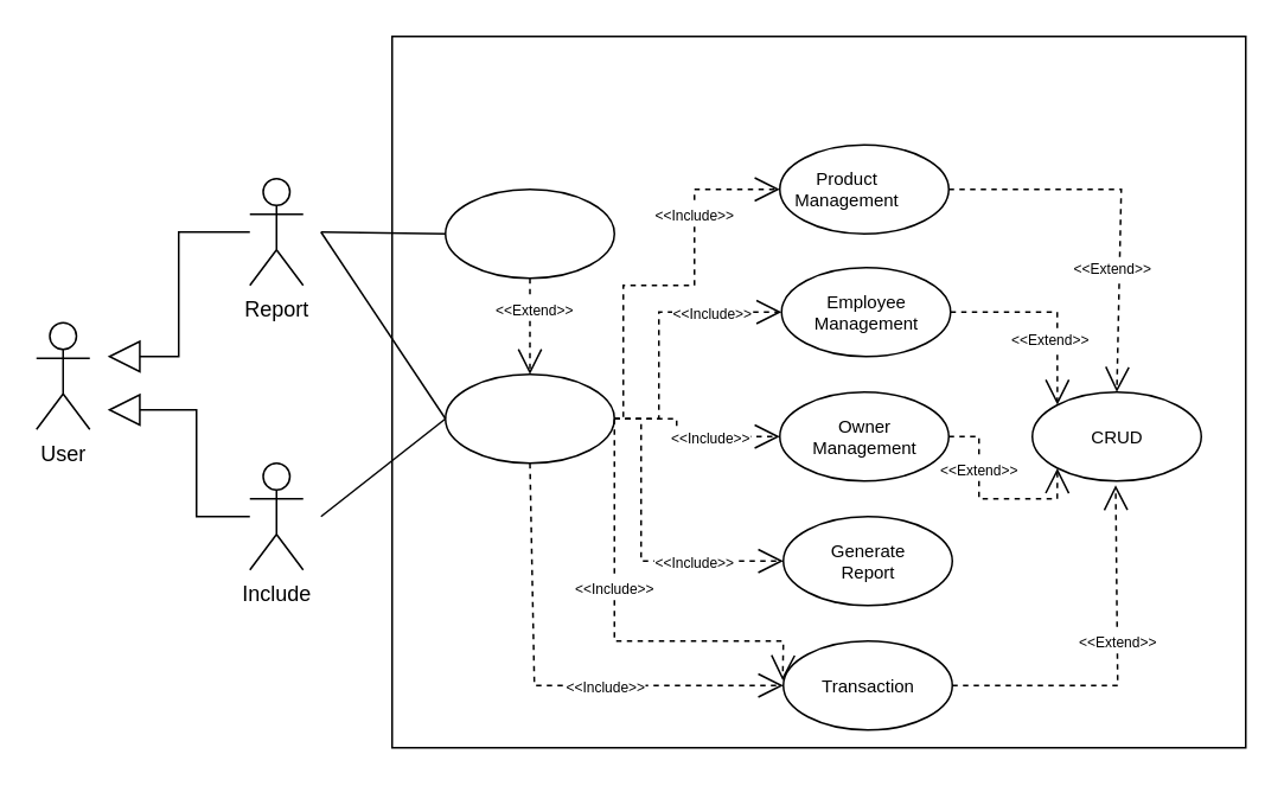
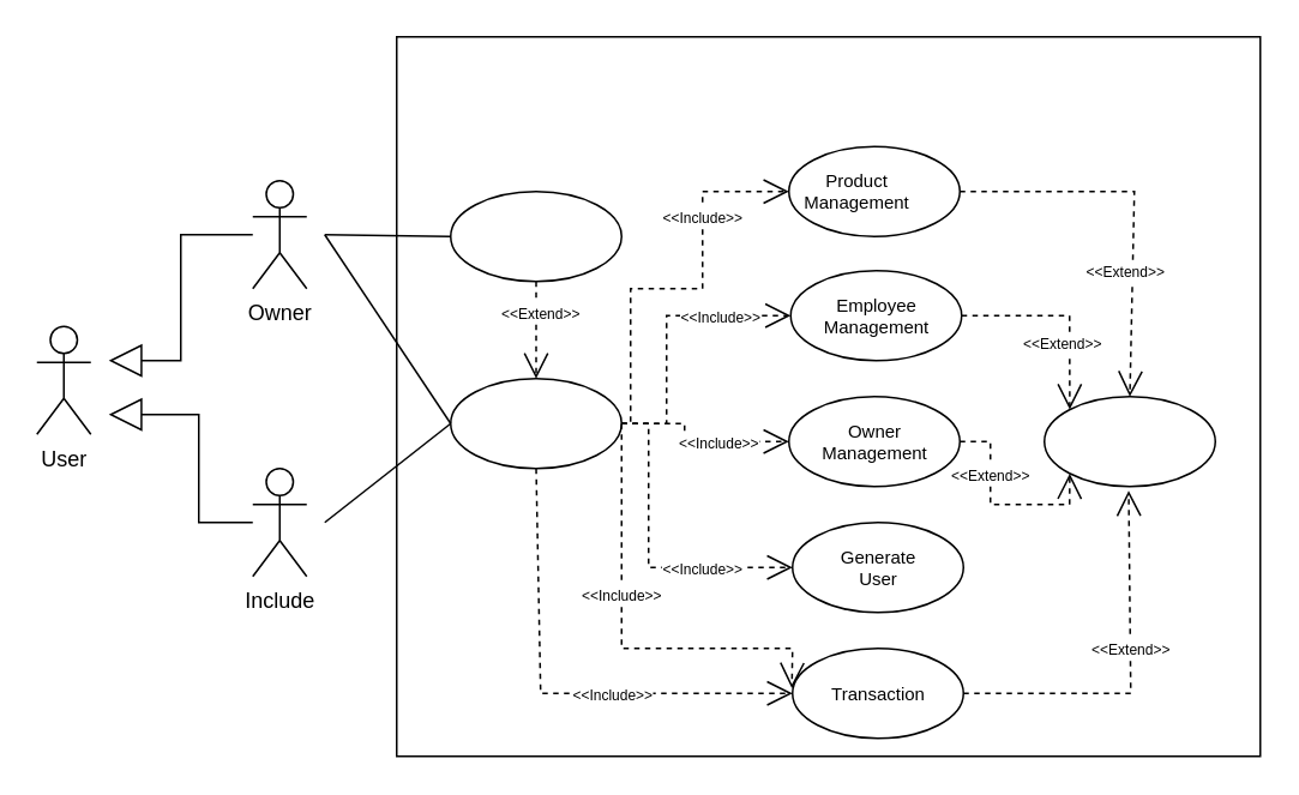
  <mxCell id="0" />
  <mxCell id="1" parent="0" />
  <mxCell id="2" value="User" style="shape=umlActor;verticalLabelPosition=bottom;verticalAlign=top;html=1;" vertex="1" parent="1"><mxGeometry x="20" y="181" width="30" height="60" as="geometry" /></mxCell>
- <mxCell id="3" value="Report" style="shape=umlActor;verticalLabelPosition=bottom;verticalAlign=top;html=1;" vertex="1" parent="1"><mxGeometry x="140" y="100" width="30" height="60" as="geometry" /></mxCell>
+ <mxCell id="3" value="Owner" style="shape=umlActor;verticalLabelPosition=bottom;verticalAlign=top;html=1;" vertex="1" parent="1"><mxGeometry x="140" y="100" width="30" height="60" as="geometry" /></mxCell>
  <mxCell id="4" value="Include" style="shape=umlActor;verticalLabelPosition=bottom;verticalAlign=top;html=1;" vertex="1" parent="1"><mxGeometry x="140" y="260" width="30" height="60" as="geometry" /></mxCell>
  <mxCell id="5" value="" style="rounded=0;whiteSpace=wrap;html=1;" vertex="1" parent="1"><mxGeometry x="220" y="20" width="480" height="400" as="geometry" /></mxCell>
  <mxCell id="6" value="" style="endArrow=block;endSize=16;endFill=0;html=1;rounded=0;" edge="1" parent="1" source="3"><mxGeometry width="160" relative="1" as="geometry"><mxPoint x="90" y="250" as="sourcePoint" /><mxPoint x="60" y="200" as="targetPoint" /><Array as="points"><mxPoint x="100" y="130" /><mxPoint x="100" y="200" /></Array></mxGeometry></mxCell>
  <mxCell id="7" value="" style="endArrow=block;endSize=16;endFill=0;html=1;rounded=0;" edge="1" parent="1" source="4"><mxGeometry width="160" relative="1" as="geometry"><mxPoint x="130" y="300" as="sourcePoint" /><mxPoint x="60" y="230" as="targetPoint" /><Array as="points"><mxPoint x="110" y="290" /><mxPoint x="110" y="230" /></Array></mxGeometry></mxCell>
  <mxCell id="8" value="" style="ellipse;whiteSpace=wrap;html=1;" vertex="1" parent="1"><mxGeometry x="438" y="81" width="95" height="50" as="geometry" /></mxCell>
  <mxCell id="9" value="Product Management" style="text;html=1;strokeColor=none;fillColor=none;align=center;verticalAlign=middle;whiteSpace=wrap;rounded=0;fontSize=10;" vertex="1" parent="1"><mxGeometry x="445.5" y="91" width="60" height="30" as="geometry" /></mxCell>
  <mxCell id="10" value="" style="ellipse;whiteSpace=wrap;html=1;" vertex="1" parent="1"><mxGeometry x="439" y="150" width="95" height="50" as="geometry" /></mxCell>
  <mxCell id="11" value="Employee Management" style="text;html=1;strokeColor=none;fillColor=none;align=center;verticalAlign=middle;whiteSpace=wrap;rounded=0;fontSize=10;" vertex="1" parent="1"><mxGeometry x="456.5" y="160" width="60" height="30" as="geometry" /></mxCell>
  <mxCell id="12" value="" style="ellipse;whiteSpace=wrap;html=1;" vertex="1" parent="1"><mxGeometry x="438" y="220" width="95" height="50" as="geometry" /></mxCell>
  <mxCell id="13" value="Owner Management" style="text;html=1;strokeColor=none;fillColor=none;align=center;verticalAlign=middle;whiteSpace=wrap;rounded=0;fontSize=10;" vertex="1" parent="1"><mxGeometry x="455.5" y="230" width="60" height="30" as="geometry" /></mxCell>
  <mxCell id="14" value="" style="ellipse;whiteSpace=wrap;html=1;" vertex="1" parent="1"><mxGeometry x="440" y="360" width="95" height="50" as="geometry" /></mxCell>
  <mxCell id="15" value="Transaction" style="text;html=1;strokeColor=none;fillColor=none;align=center;verticalAlign=middle;whiteSpace=wrap;rounded=0;fontSize=10;" vertex="1" parent="1"><mxGeometry x="457.5" y="370" width="60" height="30" as="geometry" /></mxCell>
  <mxCell id="16" value="" style="ellipse;whiteSpace=wrap;html=1;" vertex="1" parent="1"><mxGeometry x="250" y="106" width="95" height="50" as="geometry" /></mxCell>
  <mxCell id="17" value="" style="ellipse;whiteSpace=wrap;html=1;" vertex="1" parent="1"><mxGeometry x="250" y="210" width="95" height="50" as="geometry" /></mxCell>
  <mxCell id="18" value="" style="ellipse;whiteSpace=wrap;html=1;" vertex="1" parent="1"><mxGeometry x="440" y="290" width="95" height="50" as="geometry" /></mxCell>
- <mxCell id="19" value="Generate Report" style="text;html=1;strokeColor=none;fillColor=none;align=center;verticalAlign=middle;whiteSpace=wrap;rounded=0;fontSize=10;" vertex="1" parent="1"><mxGeometry x="457.5" y="300" width="60" height="30" as="geometry" /></mxCell>
+ <mxCell id="19" value="Generate User" style="text;html=1;strokeColor=none;fillColor=none;align=center;verticalAlign=middle;whiteSpace=wrap;rounded=0;fontSize=10;" vertex="1" parent="1"><mxGeometry x="457.5" y="300" width="60" height="30" as="geometry" /></mxCell>
  <mxCell id="20" value="" style="endArrow=none;html=1;rounded=0;entryX=0;entryY=0.5;entryDx=0;entryDy=0;" edge="1" parent="1" target="16"><mxGeometry width="50" height="50" relative="1" as="geometry"><mxPoint x="180" y="130" as="sourcePoint" /><mxPoint x="230" y="100" as="targetPoint" /></mxGeometry></mxCell>
  <mxCell id="21" value="" style="endArrow=none;html=1;rounded=0;entryX=0;entryY=0.5;entryDx=0;entryDy=0;" edge="1" parent="1" target="17"><mxGeometry width="50" height="50" relative="1" as="geometry"><mxPoint x="180" y="130" as="sourcePoint" /><mxPoint x="260" y="166" as="targetPoint" /></mxGeometry></mxCell>
  <mxCell id="22" value="" style="endArrow=none;html=1;rounded=0;entryX=0;entryY=0.5;entryDx=0;entryDy=0;" edge="1" parent="1" target="17"><mxGeometry width="50" height="50" relative="1" as="geometry"><mxPoint x="180" y="290" as="sourcePoint" /><mxPoint x="260" y="245" as="targetPoint" /></mxGeometry></mxCell>
  <mxCell id="23" value="&lt;font style=&quot;font-size: 8px;&quot;&gt;&amp;lt;&amp;lt;Include&amp;gt;&amp;gt;&lt;/font&gt;" style="endArrow=open;endSize=12;dashed=1;html=1;rounded=0;exitX=0.5;exitY=1;exitDx=0;exitDy=0;entryX=0;entryY=0.5;entryDx=0;entryDy=0;fontSize=10;" edge="1" parent="1" source="17" target="14"><mxGeometry x="0.245" width="160" relative="1" as="geometry"><mxPoint x="297.5" y="270" as="sourcePoint" /><mxPoint x="416" y="345" as="targetPoint" /><Array as="points"><mxPoint x="300" y="385" /></Array><mxPoint as="offset" /></mxGeometry></mxCell>
  <mxCell id="24" value="&lt;font style=&quot;font-size: 8px;&quot;&gt;&amp;lt;&amp;lt;Include&amp;gt;&amp;gt;&lt;/font&gt;" style="endArrow=open;endSize=12;dashed=1;html=1;rounded=0;fontSize=10;exitX=1;exitY=0.5;exitDx=0;exitDy=0;entryX=-0.004;entryY=0.443;entryDx=0;entryDy=0;entryPerimeter=0;" edge="1" parent="1" source="17" target="14"><mxGeometry x="-0.215" width="160" relative="1" as="geometry"><mxPoint x="344" y="231" as="sourcePoint" /><mxPoint x="410" y="400" as="targetPoint" /><Array as="points"><mxPoint x="345" y="330" /><mxPoint x="345" y="360" /><mxPoint x="440" y="360" /></Array><mxPoint as="offset" /></mxGeometry></mxCell>
  <mxCell id="25" value="&lt;font style=&quot;font-size: 8px;&quot;&gt;&amp;lt;&amp;lt;Include&amp;gt;&amp;gt;&lt;/font&gt;" style="endArrow=open;endSize=12;dashed=1;html=1;rounded=0;fontSize=10;exitX=1;exitY=0.5;exitDx=0;exitDy=0;entryX=0;entryY=0.5;entryDx=0;entryDy=0;" edge="1" parent="1" source="17" target="18"><mxGeometry x="0.429" width="160" relative="1" as="geometry"><mxPoint x="355" y="245" as="sourcePoint" /><mxPoint x="430" y="405" as="targetPoint" /><Array as="points"><mxPoint x="360" y="235" /><mxPoint x="360" y="315" /><mxPoint x="380" y="315" /></Array><mxPoint as="offset" /></mxGeometry></mxCell>
  <mxCell id="26" value="&lt;font style=&quot;font-size: 8px;&quot;&gt;&amp;lt;&amp;lt;Include&amp;gt;&amp;gt;&lt;/font&gt;" style="endArrow=open;endSize=12;dashed=1;html=1;rounded=0;fontSize=10;exitX=1;exitY=0.5;exitDx=0;exitDy=0;entryX=0;entryY=0.5;entryDx=0;entryDy=0;" edge="1" parent="1" source="17" target="12"><mxGeometry x="0.284" width="160" relative="1" as="geometry"><mxPoint x="355" y="245" as="sourcePoint" /><mxPoint x="426" y="339" as="targetPoint" /><Array as="points"><mxPoint x="380" y="235" /><mxPoint x="380" y="250" /><mxPoint x="390" y="245" /></Array><mxPoint as="offset" /></mxGeometry></mxCell>
  <mxCell id="27" value="&lt;font style=&quot;font-size: 8px;&quot;&gt;&amp;lt;&amp;lt;Include&amp;gt;&amp;gt;&lt;/font&gt;" style="endArrow=open;endSize=12;dashed=1;html=1;rounded=0;fontSize=10;exitX=1;exitY=0.5;exitDx=0;exitDy=0;entryX=0;entryY=0.5;entryDx=0;entryDy=0;" edge="1" parent="1" source="17" target="10"><mxGeometry x="0.493" width="160" relative="1" as="geometry"><mxPoint x="355" y="245" as="sourcePoint" /><mxPoint x="449" y="260" as="targetPoint" /><Array as="points"><mxPoint x="370" y="235" /><mxPoint x="370" y="210" /><mxPoint x="370" y="200" /><mxPoint x="370" y="175" /></Array><mxPoint as="offset" /></mxGeometry></mxCell>
  <mxCell id="28" value="&lt;font style=&quot;font-size: 8px;&quot;&gt;&amp;lt;&amp;lt;Include&amp;gt;&amp;gt;&lt;/font&gt;" style="endArrow=open;endSize=12;dashed=1;html=1;rounded=0;fontSize=10;exitX=1;exitY=0.5;exitDx=0;exitDy=0;entryX=0;entryY=0.5;entryDx=0;entryDy=0;" edge="1" parent="1" source="17" target="8"><mxGeometry x="0.441" width="160" relative="1" as="geometry"><mxPoint x="355" y="245" as="sourcePoint" /><mxPoint x="449" y="185" as="targetPoint" /><Array as="points"><mxPoint x="350" y="235" /><mxPoint x="350" y="210" /><mxPoint x="350" y="160" /><mxPoint x="390" y="160" /><mxPoint x="390" y="106" /></Array><mxPoint as="offset" /></mxGeometry></mxCell>
  <mxCell id="29" value="&lt;font style=&quot;font-size: 8px;&quot;&gt;&amp;lt;&amp;lt;Extend&amp;gt;&amp;gt;&lt;/font&gt;" style="endArrow=open;endSize=12;dashed=1;html=1;rounded=0;exitX=0.5;exitY=1;exitDx=0;exitDy=0;entryX=0.5;entryY=0;entryDx=0;entryDy=0;" edge="1" parent="1" source="16" target="17"><mxGeometry x="-0.379" y="2" width="160" relative="1" as="geometry"><mxPoint x="290" y="190" as="sourcePoint" /><mxPoint x="450" y="190" as="targetPoint" /><mxPoint as="offset" /></mxGeometry></mxCell>
  <mxCell id="30" value="" style="ellipse;whiteSpace=wrap;html=1;" vertex="1" parent="1"><mxGeometry x="580" y="220" width="95" height="50" as="geometry" /></mxCell>
- <mxCell id="31" value="CRUD" style="text;html=1;strokeColor=none;fillColor=none;align=center;verticalAlign=middle;whiteSpace=wrap;rounded=0;fontSize=10;" vertex="1" parent="1"><mxGeometry x="597.5" y="230" width="60" height="30" as="geometry" /></mxCell>
  <mxCell id="32" value="&lt;font style=&quot;font-size: 8px;&quot;&gt;&amp;lt;&amp;lt;Extend&amp;gt;&amp;gt;&lt;/font&gt;" style="endArrow=open;endSize=12;dashed=1;html=1;rounded=0;fontSize=10;exitX=1;exitY=0.5;exitDx=0;exitDy=0;entryX=0;entryY=0;entryDx=0;entryDy=0;" edge="1" parent="1" source="10" target="30"><mxGeometry x="0.335" y="-4" width="160" relative="1" as="geometry"><mxPoint x="560" y="181" as="sourcePoint" /><mxPoint x="654" y="121" as="targetPoint" /><Array as="points"><mxPoint x="585" y="175" /><mxPoint x="594" y="175" /></Array><mxPoint as="offset" /></mxGeometry></mxCell>
  <mxCell id="33" value="&lt;font style=&quot;font-size: 8px;&quot;&gt;&amp;lt;&amp;lt;Extend&amp;gt;&amp;gt;&lt;/font&gt;" style="endArrow=open;endSize=12;dashed=1;html=1;rounded=0;fontSize=10;exitX=1;exitY=0.5;exitDx=0;exitDy=0;entryX=0.5;entryY=0;entryDx=0;entryDy=0;" edge="1" parent="1" source="8" target="30"><mxGeometry x="0.335" y="-4" width="160" relative="1" as="geometry"><mxPoint x="544" y="185" as="sourcePoint" /><mxPoint x="604" y="237" as="targetPoint" /><Array as="points"><mxPoint x="630" y="106" /></Array><mxPoint as="offset" /></mxGeometry></mxCell>
  <mxCell id="34" value="&lt;font style=&quot;font-size: 8px;&quot;&gt;&amp;lt;&amp;lt;Extend&amp;gt;&amp;gt;&lt;/font&gt;" style="endArrow=open;endSize=12;dashed=1;html=1;rounded=0;fontSize=10;exitX=1;exitY=0.5;exitDx=0;exitDy=0;entryX=0;entryY=1;entryDx=0;entryDy=0;" edge="1" parent="1" source="12" target="30"><mxGeometry x="-0.387" width="160" relative="1" as="geometry"><mxPoint x="544" y="185" as="sourcePoint" /><mxPoint x="604" y="237" as="targetPoint" /><Array as="points"><mxPoint x="550" y="245" /><mxPoint x="550" y="280" /><mxPoint x="594" y="280" /></Array><mxPoint as="offset" /></mxGeometry></mxCell>
  <mxCell id="35" value="&lt;font style=&quot;font-size: 8px;&quot;&gt;&amp;lt;&amp;lt;Extend&amp;gt;&amp;gt;&lt;/font&gt;" style="endArrow=open;endSize=12;dashed=1;html=1;rounded=0;fontSize=10;exitX=1;exitY=0.5;exitDx=0;exitDy=0;entryX=0.493;entryY=1.045;entryDx=0;entryDy=0;entryPerimeter=0;" edge="1" parent="1" source="14" target="30"><mxGeometry x="0.147" width="160" relative="1" as="geometry"><mxPoint x="543" y="255" as="sourcePoint" /><mxPoint x="604" y="273" as="targetPoint" /><Array as="points"><mxPoint x="620" y="385" /><mxPoint x="628" y="385" /></Array><mxPoint as="offset" /></mxGeometry></mxCell>
